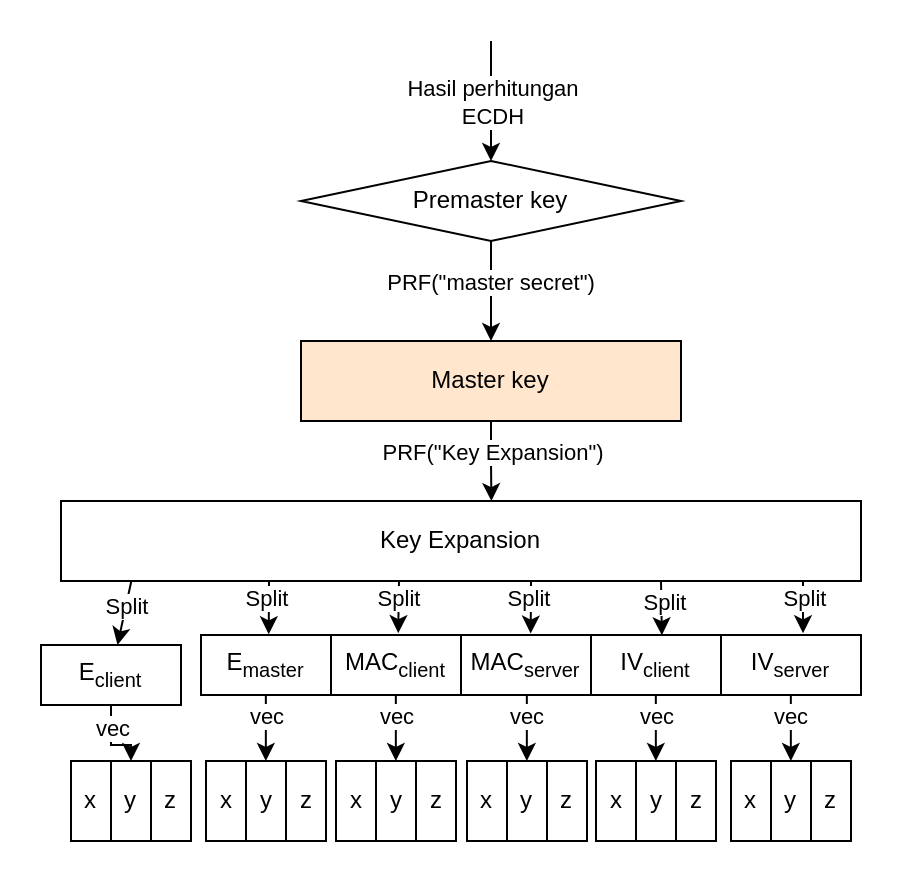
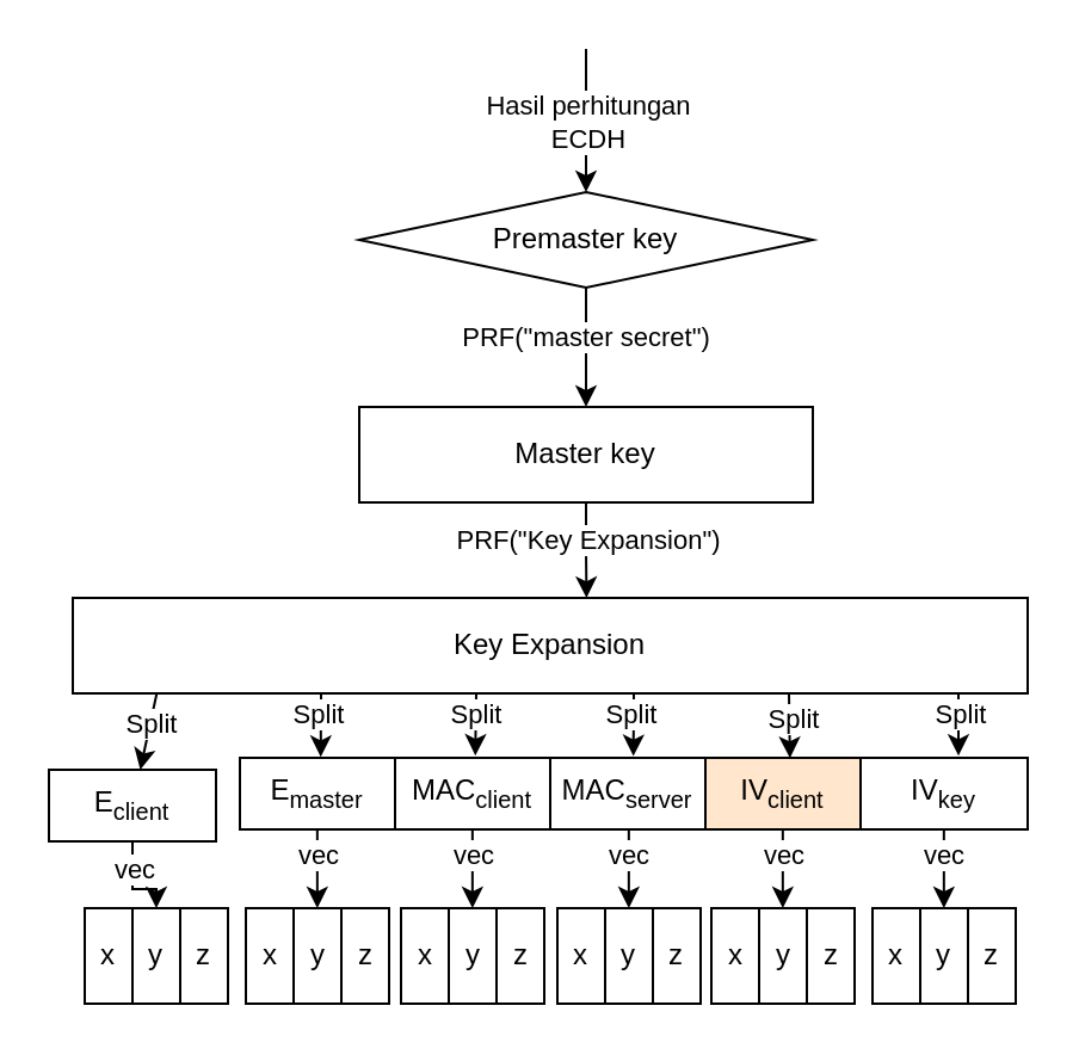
  <mxCell id="0" />
  <mxCell id="1" parent="0" />
  <mxCell id="2" style="edgeStyle=orthogonalEdgeStyle;rounded=0;orthogonalLoop=1;jettySize=auto;html=1;" edge="1" parent="1" source="4"><mxGeometry relative="1" as="geometry"><mxPoint x="245" y="170" as="targetPoint" /></mxGeometry></mxCell>
  <mxCell id="3" value="PRF(&quot;master secret&quot;)" style="edgeLabel;html=1;align=center;verticalAlign=middle;resizable=0;points=[];" vertex="1" connectable="0" parent="2"><mxGeometry x="-0.227" y="-1" relative="1" as="geometry"><mxPoint as="offset" /></mxGeometry></mxCell>
  <mxCell id="4" value="Premaster key" style="rhombus;whiteSpace=wrap;html=1;" vertex="1" parent="1"><mxGeometry x="150" y="80" width="190" height="40" as="geometry" /></mxCell>
  <mxCell id="5" value="" style="endArrow=classic;html=1;rounded=0;entryX=0.5;entryY=0;entryDx=0;entryDy=0;" edge="1" parent="1" target="4"><mxGeometry width="50" height="50" relative="1" as="geometry"><mxPoint x="245" y="20" as="sourcePoint" /><mxPoint x="520" y="410" as="targetPoint" /></mxGeometry></mxCell>
  <mxCell id="6" value="Hasil perhitungan&lt;br&gt;ECDH" style="edgeLabel;html=1;align=center;verticalAlign=middle;resizable=0;points=[];" vertex="1" connectable="0" parent="5"><mxGeometry x="-0.316" y="2" relative="1" as="geometry"><mxPoint x="-2" y="9" as="offset" /></mxGeometry></mxCell>
- <mxCell id="7" value="Master key" style="rounded=0;whiteSpace=wrap;html=1;fillColor=#ffe6cc;" vertex="1" parent="1"><mxGeometry x="150" y="170" width="190" height="40" as="geometry" /></mxCell>
+ <mxCell id="7" value="Master key" style="rounded=0;whiteSpace=wrap;html=1;" vertex="1" parent="1"><mxGeometry x="150" y="170" width="190" height="40" as="geometry" /></mxCell>
  <mxCell id="8" value="Key Expansion" style="rounded=0;whiteSpace=wrap;html=1;" vertex="1" parent="1"><mxGeometry x="30" y="250" width="400" height="40" as="geometry" /></mxCell>
  <mxCell id="9" style="edgeStyle=orthogonalEdgeStyle;rounded=0;orthogonalLoop=1;jettySize=auto;html=1;entryX=0.5;entryY=0;entryDx=0;entryDy=0;" edge="1" parent="1" source="11" target="18"><mxGeometry relative="1" as="geometry" /></mxCell>
  <mxCell id="10" value="vec" style="edgeLabel;html=1;align=center;verticalAlign=middle;resizable=0;points=[];" vertex="1" connectable="0" parent="9"><mxGeometry x="-0.633" relative="1" as="geometry"><mxPoint y="4" as="offset" /></mxGeometry></mxCell>
  <mxCell id="11" value="E&lt;sub&gt;client&lt;/sub&gt;" style="rounded=0;whiteSpace=wrap;html=1;" vertex="1" parent="1"><mxGeometry x="20" y="322" width="70" height="30" as="geometry" /></mxCell>
  <mxCell id="12" value="E&lt;sub&gt;master&lt;/sub&gt;" style="rounded=0;whiteSpace=wrap;html=1;" vertex="1" parent="1"><mxGeometry x="100" y="317" width="65" height="30" as="geometry" /></mxCell>
  <mxCell id="13" value="MAC&lt;sub&gt;client&lt;/sub&gt;" style="rounded=0;whiteSpace=wrap;html=1;" vertex="1" parent="1"><mxGeometry x="165" y="317" width="65" height="30" as="geometry" /></mxCell>
  <mxCell id="14" value="MAC&lt;sub&gt;server&lt;/sub&gt;" style="rounded=0;whiteSpace=wrap;html=1;" vertex="1" parent="1"><mxGeometry x="230" y="317" width="65" height="30" as="geometry" /></mxCell>
- <mxCell id="15" value="IV&lt;sub&gt;client&lt;/sub&gt;" style="rounded=0;whiteSpace=wrap;html=1;" vertex="1" parent="1"><mxGeometry x="295" y="317" width="65" height="30" as="geometry" /></mxCell>
- <mxCell id="16" value="IV&lt;sub&gt;server&lt;/sub&gt;" style="rounded=0;whiteSpace=wrap;html=1;" vertex="1" parent="1"><mxGeometry x="360" y="317" width="70" height="30" as="geometry" /></mxCell>
+ <mxCell id="15" value="IV&lt;sub&gt;client&lt;/sub&gt;" style="rounded=0;whiteSpace=wrap;html=1;fillColor=#ffe6cc;" vertex="1" parent="1"><mxGeometry x="295" y="317" width="65" height="30" as="geometry" /></mxCell>
+ <mxCell id="16" value="IV&lt;sub&gt;key&lt;/sub&gt;" style="rounded=0;whiteSpace=wrap;html=1;" vertex="1" parent="1"><mxGeometry x="360" y="317" width="70" height="30" as="geometry" /></mxCell>
  <mxCell id="17" value="x" style="rounded=0;whiteSpace=wrap;html=1;" vertex="1" parent="1"><mxGeometry x="35" y="380" width="20" height="40" as="geometry" /></mxCell>
  <mxCell id="18" value="y" style="rounded=0;whiteSpace=wrap;html=1;" vertex="1" parent="1"><mxGeometry x="55" y="380" width="20" height="40" as="geometry" /></mxCell>
  <mxCell id="19" value="z" style="rounded=0;whiteSpace=wrap;html=1;" vertex="1" parent="1"><mxGeometry x="75" y="380" width="20" height="40" as="geometry" /></mxCell>
  <mxCell id="20" value="x" style="rounded=0;whiteSpace=wrap;html=1;" vertex="1" parent="1"><mxGeometry x="102.5" y="380" width="20" height="40" as="geometry" /></mxCell>
  <mxCell id="21" value="y" style="rounded=0;whiteSpace=wrap;html=1;" vertex="1" parent="1"><mxGeometry x="122.5" y="380" width="20" height="40" as="geometry" /></mxCell>
  <mxCell id="22" value="z" style="rounded=0;whiteSpace=wrap;html=1;" vertex="1" parent="1"><mxGeometry x="142.5" y="380" width="20" height="40" as="geometry" /></mxCell>
  <mxCell id="23" value="x" style="rounded=0;whiteSpace=wrap;html=1;" vertex="1" parent="1"><mxGeometry x="167.5" y="380" width="20" height="40" as="geometry" /></mxCell>
  <mxCell id="24" value="y" style="rounded=0;whiteSpace=wrap;html=1;" vertex="1" parent="1"><mxGeometry x="187.5" y="380" width="20" height="40" as="geometry" /></mxCell>
  <mxCell id="25" value="z" style="rounded=0;whiteSpace=wrap;html=1;" vertex="1" parent="1"><mxGeometry x="207.5" y="380" width="20" height="40" as="geometry" /></mxCell>
  <mxCell id="26" value="x" style="rounded=0;whiteSpace=wrap;html=1;" vertex="1" parent="1"><mxGeometry x="233" y="380" width="20" height="40" as="geometry" /></mxCell>
  <mxCell id="27" value="y" style="rounded=0;whiteSpace=wrap;html=1;" vertex="1" parent="1"><mxGeometry x="253" y="380" width="20" height="40" as="geometry" /></mxCell>
  <mxCell id="28" value="z" style="rounded=0;whiteSpace=wrap;html=1;" vertex="1" parent="1"><mxGeometry x="273" y="380" width="20" height="40" as="geometry" /></mxCell>
  <mxCell id="29" value="x" style="rounded=0;whiteSpace=wrap;html=1;" vertex="1" parent="1"><mxGeometry x="297.5" y="380" width="20" height="40" as="geometry" /></mxCell>
  <mxCell id="30" value="y" style="rounded=0;whiteSpace=wrap;html=1;" vertex="1" parent="1"><mxGeometry x="317.5" y="380" width="20" height="40" as="geometry" /></mxCell>
  <mxCell id="31" value="z" style="rounded=0;whiteSpace=wrap;html=1;" vertex="1" parent="1"><mxGeometry x="337.5" y="380" width="20" height="40" as="geometry" /></mxCell>
  <mxCell id="32" value="x" style="rounded=0;whiteSpace=wrap;html=1;" vertex="1" parent="1"><mxGeometry x="365" y="380" width="20" height="40" as="geometry" /></mxCell>
  <mxCell id="33" value="y" style="rounded=0;whiteSpace=wrap;html=1;" vertex="1" parent="1"><mxGeometry x="385" y="380" width="20" height="40" as="geometry" /></mxCell>
  <mxCell id="34" value="z" style="rounded=0;whiteSpace=wrap;html=1;" vertex="1" parent="1"><mxGeometry x="405" y="380" width="20" height="40" as="geometry" /></mxCell>
  <mxCell id="35" style="edgeStyle=orthogonalEdgeStyle;rounded=0;orthogonalLoop=1;jettySize=auto;html=1;entryX=0.538;entryY=0.001;entryDx=0;entryDy=0;entryPerimeter=0;" edge="1" parent="1" source="7" target="8"><mxGeometry relative="1" as="geometry" /></mxCell>
  <mxCell id="36" value="PRF(&quot;Key Expansion&quot;)" style="edgeLabel;html=1;align=center;verticalAlign=middle;resizable=0;points=[];" vertex="1" connectable="0" parent="35"><mxGeometry x="-0.27" relative="1" as="geometry"><mxPoint as="offset" /></mxGeometry></mxCell>
  <mxCell id="37" value="" style="endArrow=classic;html=1;rounded=0;exitX=0.088;exitY=0.997;exitDx=0;exitDy=0;exitPerimeter=0;" edge="1" parent="1" source="8" target="11"><mxGeometry width="50" height="50" relative="1" as="geometry"><mxPoint x="130" y="310" as="sourcePoint" /><mxPoint x="180" y="260" as="targetPoint" /></mxGeometry></mxCell>
  <mxCell id="38" value="Split" style="edgeLabel;html=1;align=center;verticalAlign=middle;resizable=0;points=[];" vertex="1" connectable="0" parent="37"><mxGeometry x="-0.088" y="1" relative="1" as="geometry"><mxPoint x="-1" y="-2" as="offset" /></mxGeometry></mxCell>
  <mxCell id="39" value="" style="endArrow=classic;html=1;rounded=0;exitX=0.088;exitY=0.997;exitDx=0;exitDy=0;exitPerimeter=0;entryX=0.521;entryY=-0.012;entryDx=0;entryDy=0;entryPerimeter=0;" edge="1" parent="1" target="12"><mxGeometry width="50" height="50" relative="1" as="geometry"><mxPoint x="134" y="290" as="sourcePoint" /><mxPoint x="134" y="310" as="targetPoint" /></mxGeometry></mxCell>
  <mxCell id="40" value="Split" style="edgeLabel;html=1;align=center;verticalAlign=middle;resizable=0;points=[];" vertex="1" connectable="0" parent="39"><mxGeometry x="-0.402" y="-1" relative="1" as="geometry"><mxPoint y="1" as="offset" /></mxGeometry></mxCell>
  <mxCell id="41" value="" style="endArrow=classic;html=1;rounded=0;exitX=0.088;exitY=0.997;exitDx=0;exitDy=0;exitPerimeter=0;entryX=0.517;entryY=-0.031;entryDx=0;entryDy=0;entryPerimeter=0;" edge="1" parent="1" target="13"><mxGeometry width="50" height="50" relative="1" as="geometry"><mxPoint x="199" y="290" as="sourcePoint" /><mxPoint x="199" y="310" as="targetPoint" /></mxGeometry></mxCell>
  <mxCell id="42" value="Split" style="edgeLabel;html=1;align=center;verticalAlign=middle;resizable=0;points=[];" vertex="1" connectable="0" parent="41"><mxGeometry x="-0.379" relative="1" as="geometry"><mxPoint y="1" as="offset" /></mxGeometry></mxCell>
  <mxCell id="43" value="" style="endArrow=classic;html=1;rounded=0;exitX=0.088;exitY=0.997;exitDx=0;exitDy=0;exitPerimeter=0;entryX=0.536;entryY=-0.023;entryDx=0;entryDy=0;entryPerimeter=0;" edge="1" parent="1" target="14"><mxGeometry width="50" height="50" relative="1" as="geometry"><mxPoint x="265" y="290" as="sourcePoint" /><mxPoint x="265" y="310" as="targetPoint" /></mxGeometry></mxCell>
  <mxCell id="44" value="Split" style="edgeLabel;html=1;align=center;verticalAlign=middle;resizable=0;points=[];" vertex="1" connectable="0" parent="43"><mxGeometry x="-0.088" y="-1" relative="1" as="geometry"><mxPoint y="-3" as="offset" /></mxGeometry></mxCell>
  <mxCell id="45" value="" style="endArrow=classic;html=1;rounded=0;exitX=0.088;exitY=0.997;exitDx=0;exitDy=0;exitPerimeter=0;entryX=0.545;entryY=0.004;entryDx=0;entryDy=0;entryPerimeter=0;" edge="1" parent="1" target="15"><mxGeometry width="50" height="50" relative="1" as="geometry"><mxPoint x="330" y="290" as="sourcePoint" /><mxPoint x="330" y="310" as="targetPoint" /></mxGeometry></mxCell>
  <mxCell id="46" value="Split" style="edgeLabel;html=1;align=center;verticalAlign=middle;resizable=0;points=[];" vertex="1" connectable="0" parent="45"><mxGeometry x="-0.224" y="1" relative="1" as="geometry"><mxPoint as="offset" /></mxGeometry></mxCell>
  <mxCell id="47" value="" style="endArrow=classic;html=1;rounded=0;exitX=0.088;exitY=0.997;exitDx=0;exitDy=0;exitPerimeter=0;entryX=0.586;entryY=-0.028;entryDx=0;entryDy=0;entryPerimeter=0;" edge="1" parent="1" target="16"><mxGeometry width="50" height="50" relative="1" as="geometry"><mxPoint x="401" y="290" as="sourcePoint" /><mxPoint x="401" y="310" as="targetPoint" /></mxGeometry></mxCell>
  <mxCell id="48" value="Split" style="edgeLabel;html=1;align=center;verticalAlign=middle;resizable=0;points=[];" vertex="1" connectable="0" parent="47"><mxGeometry x="-0.443" relative="1" as="geometry"><mxPoint y="2" as="offset" /></mxGeometry></mxCell>
  <mxCell id="49" style="edgeStyle=orthogonalEdgeStyle;rounded=0;orthogonalLoop=1;jettySize=auto;html=1;entryX=0.5;entryY=0;entryDx=0;entryDy=0;" edge="1" parent="1"><mxGeometry relative="1" as="geometry"><mxPoint x="132.42" y="347" as="sourcePoint" /><mxPoint x="132.42" y="380" as="targetPoint" /></mxGeometry></mxCell>
  <mxCell id="50" value="vec" style="edgeLabel;html=1;align=center;verticalAlign=middle;resizable=0;points=[];" vertex="1" connectable="0" parent="49"><mxGeometry x="-0.633" relative="1" as="geometry"><mxPoint y="4" as="offset" /></mxGeometry></mxCell>
  <mxCell id="51" style="edgeStyle=orthogonalEdgeStyle;rounded=0;orthogonalLoop=1;jettySize=auto;html=1;entryX=0.5;entryY=0;entryDx=0;entryDy=0;" edge="1" parent="1"><mxGeometry relative="1" as="geometry"><mxPoint x="197.42" y="347" as="sourcePoint" /><mxPoint x="197.42" y="380" as="targetPoint" /></mxGeometry></mxCell>
  <mxCell id="52" value="vec" style="edgeLabel;html=1;align=center;verticalAlign=middle;resizable=0;points=[];" vertex="1" connectable="0" parent="51"><mxGeometry x="-0.633" relative="1" as="geometry"><mxPoint y="4" as="offset" /></mxGeometry></mxCell>
  <mxCell id="53" style="edgeStyle=orthogonalEdgeStyle;rounded=0;orthogonalLoop=1;jettySize=auto;html=1;entryX=0.5;entryY=0;entryDx=0;entryDy=0;" edge="1" parent="1"><mxGeometry relative="1" as="geometry"><mxPoint x="262.92" y="347" as="sourcePoint" /><mxPoint x="262.92" y="380" as="targetPoint" /></mxGeometry></mxCell>
  <mxCell id="54" value="vec" style="edgeLabel;html=1;align=center;verticalAlign=middle;resizable=0;points=[];" vertex="1" connectable="0" parent="53"><mxGeometry x="-0.633" relative="1" as="geometry"><mxPoint y="4" as="offset" /></mxGeometry></mxCell>
  <mxCell id="55" style="edgeStyle=orthogonalEdgeStyle;rounded=0;orthogonalLoop=1;jettySize=auto;html=1;entryX=0.5;entryY=0;entryDx=0;entryDy=0;" edge="1" parent="1"><mxGeometry relative="1" as="geometry"><mxPoint x="327.42" y="347" as="sourcePoint" /><mxPoint x="327.42" y="380" as="targetPoint" /></mxGeometry></mxCell>
  <mxCell id="56" value="vec" style="edgeLabel;html=1;align=center;verticalAlign=middle;resizable=0;points=[];" vertex="1" connectable="0" parent="55"><mxGeometry x="-0.633" relative="1" as="geometry"><mxPoint y="4" as="offset" /></mxGeometry></mxCell>
  <mxCell id="57" style="edgeStyle=orthogonalEdgeStyle;rounded=0;orthogonalLoop=1;jettySize=auto;html=1;entryX=0.5;entryY=0;entryDx=0;entryDy=0;" edge="1" parent="1"><mxGeometry relative="1" as="geometry"><mxPoint x="394.92" y="347" as="sourcePoint" /><mxPoint x="394.92" y="380" as="targetPoint" /></mxGeometry></mxCell>
  <mxCell id="58" value="vec" style="edgeLabel;html=1;align=center;verticalAlign=middle;resizable=0;points=[];" vertex="1" connectable="0" parent="57"><mxGeometry x="-0.633" relative="1" as="geometry"><mxPoint y="4" as="offset" /></mxGeometry></mxCell>
